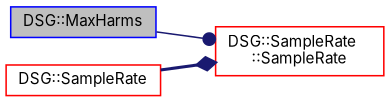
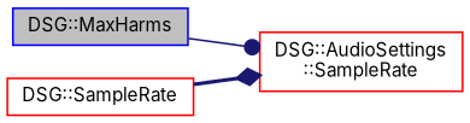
  digraph {
    fontname=Inter
    rankdir=LR
    node [color=red fillcolor=white fontname=Inter fontsize=10 shape=record style=filled]
    edge [color=midnightblue fontname=Inter fontsize=10 labelfontname=Helvetica labelfontsize=10]
    n1 [color=blue fillcolor=grey75 fontcolor=black height=0.2 label="DSG::MaxHarms" width=0.4]
-   n2 [height=0.2 label="DSG::SampleRate\l::SampleRate" width=0.4]
+   n2 [height=0.2 label="DSG::AudioSettings\l::SampleRate" width=0.4]
    n3 [height=0.2 label="DSG::SampleRate" width=0.4]
    n1 -> n2 [arrowhead=dot style=solid]
    n3 -> n2 [arrowhead=diamond style=bold]
  }
